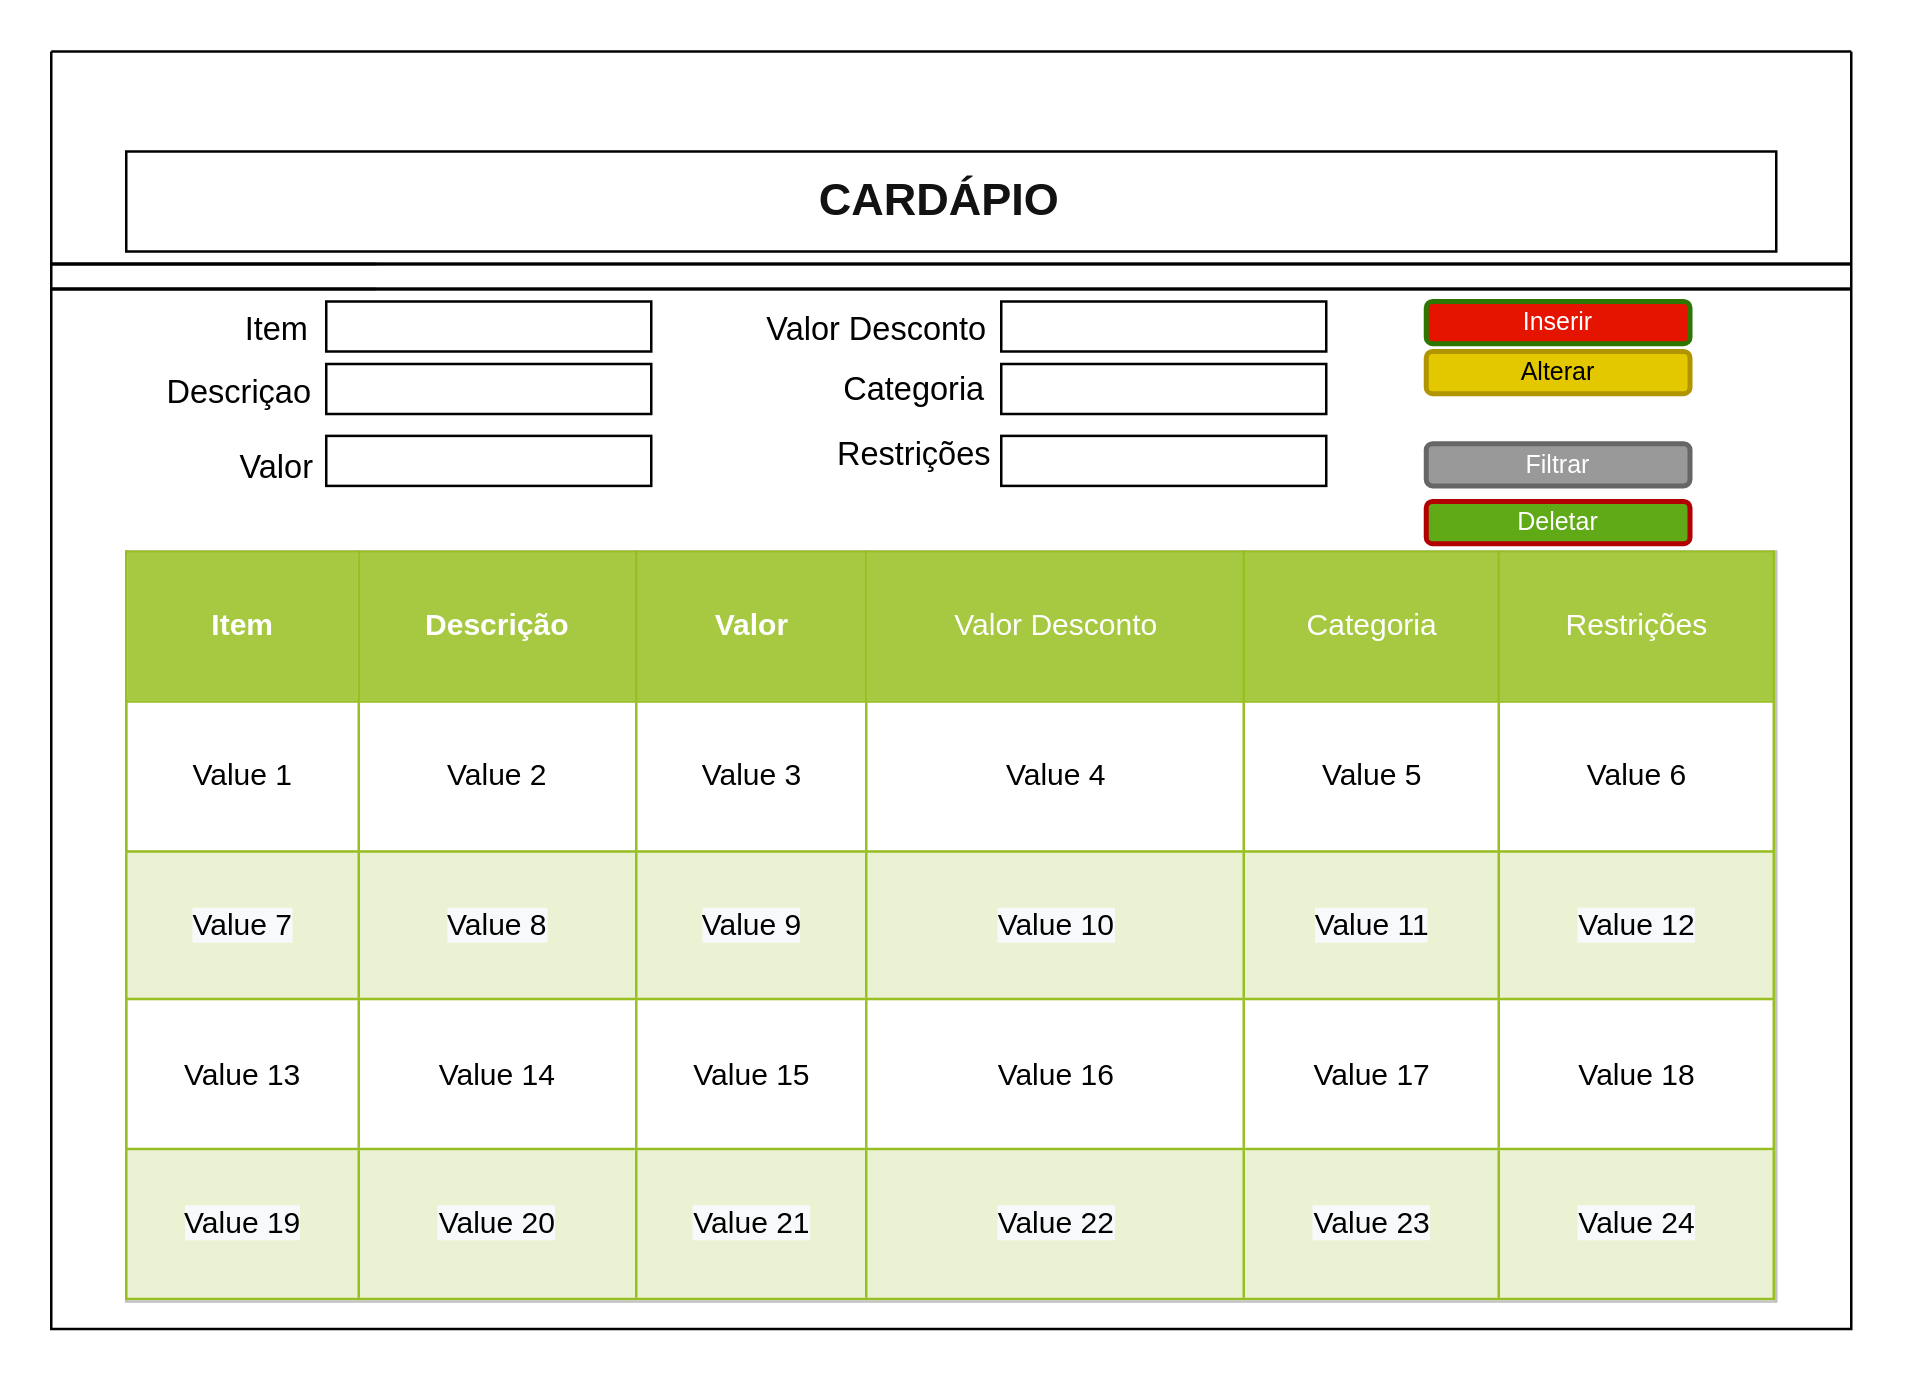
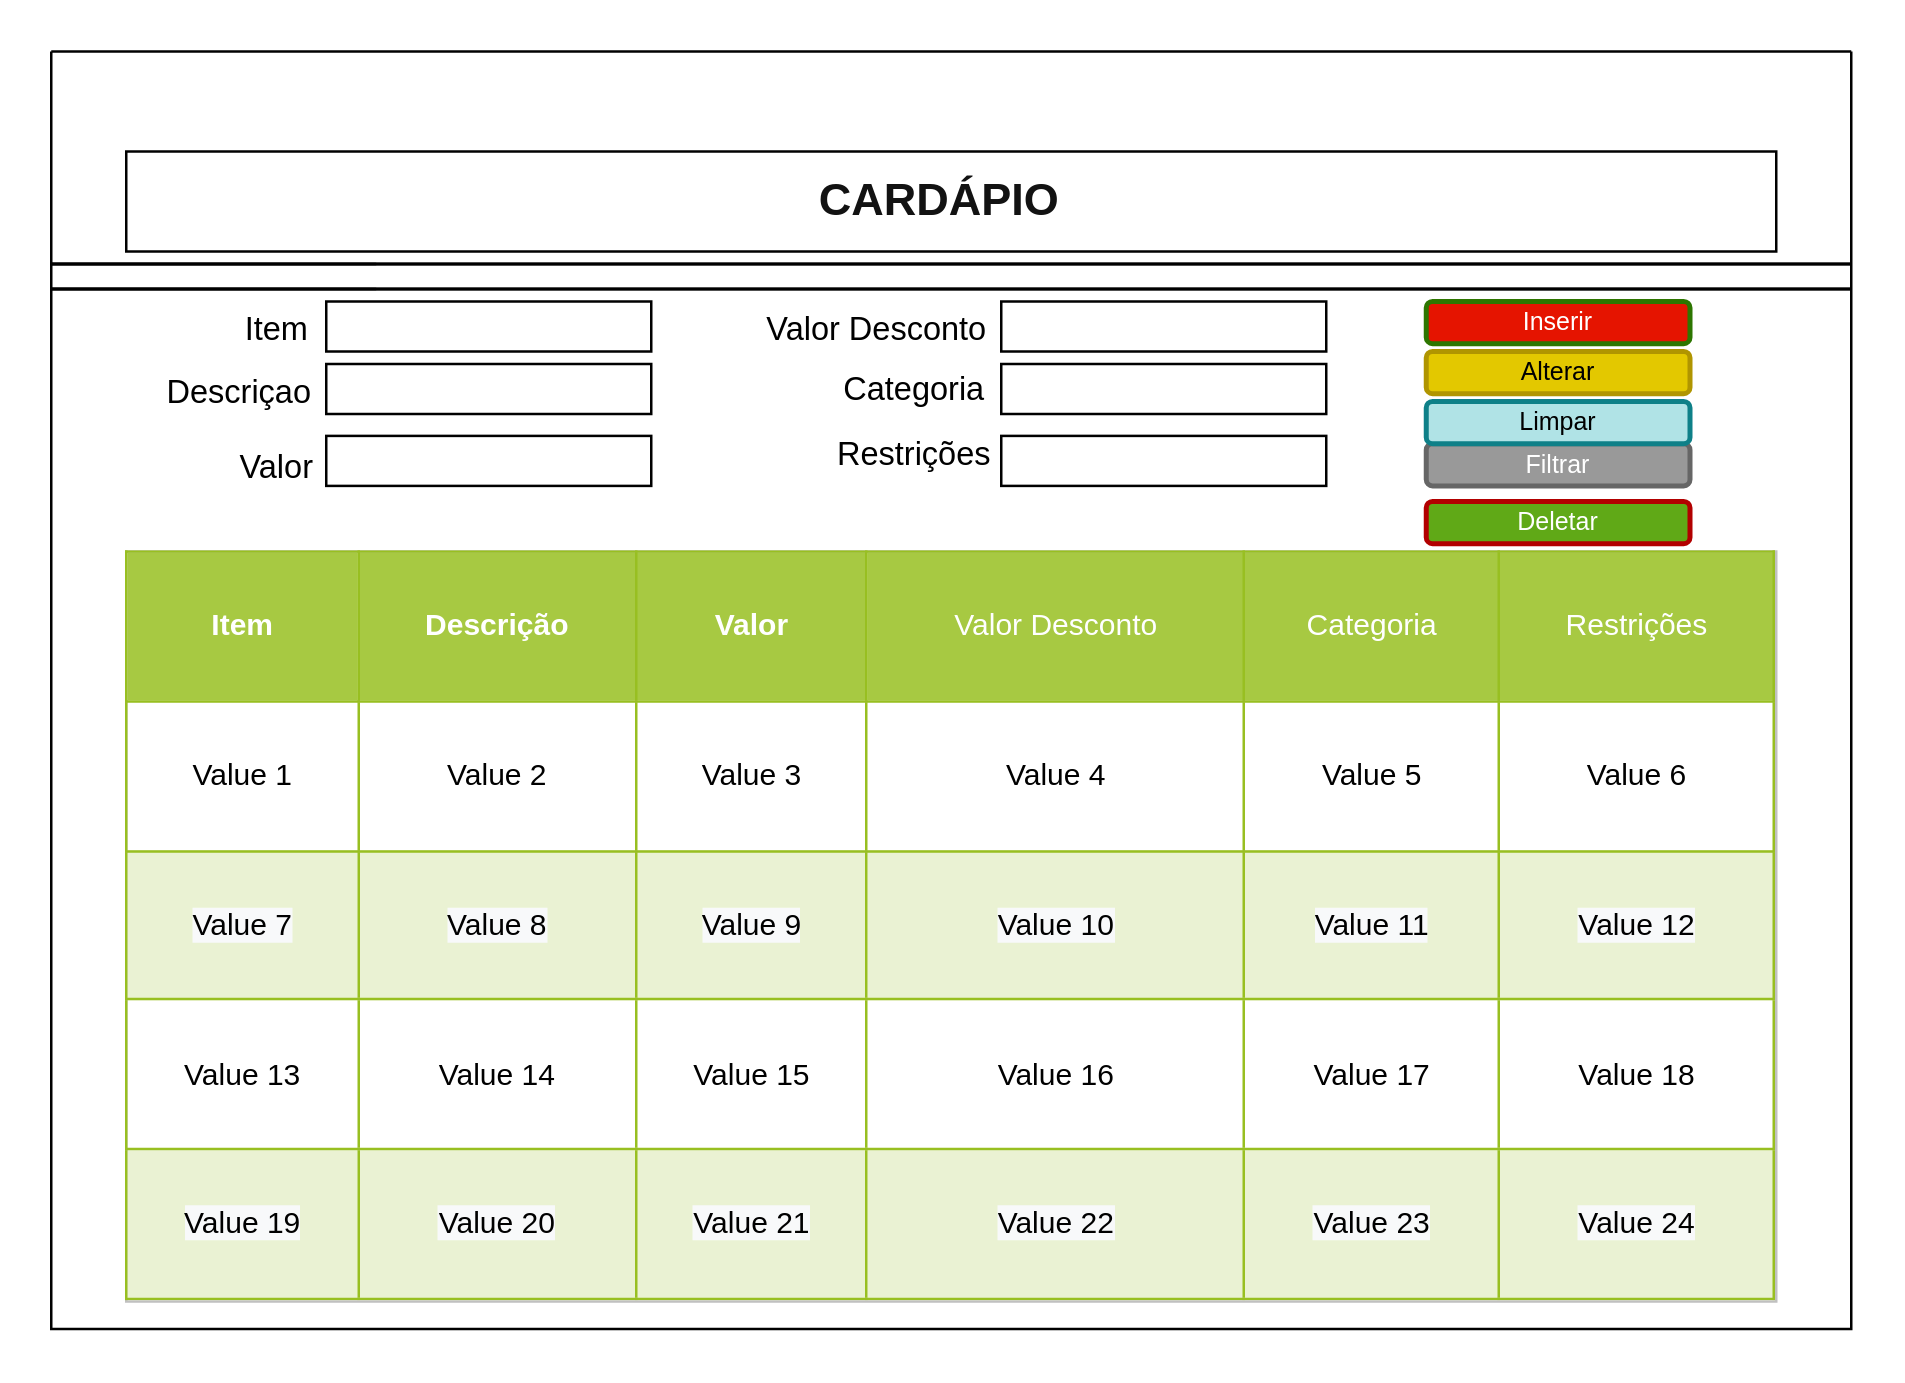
  <mxCell id="0" />
  <mxCell id="1" style="" parent="0" />
  <mxCell id="2" value="" style="swimlane;startSize=0;" parent="1" vertex="1"><mxGeometry x="20" y="20" width="720" height="511" as="geometry"><mxRectangle x="80" y="-540" width="50" height="40" as="alternateBounds" /></mxGeometry></mxCell>
  <mxCell id="3" value="" style="rounded=0;whiteSpace=wrap;html=1;" parent="2" vertex="1"><mxGeometry x="30" y="40" width="660" height="40" as="geometry" /></mxCell>
  <mxCell id="4" value="&lt;font style=&quot;font-size: 18px;&quot; color=&quot;#121212&quot;&gt;CARDÁPIO&lt;/font&gt;" style="text;strokeColor=none;fillColor=none;html=1;fontSize=18;fontStyle=1;verticalAlign=middle;align=center;" parent="2" vertex="1"><mxGeometry x="290" y="40" width="130" height="40" as="geometry" /></mxCell>
  <mxCell id="5" value="Filtrar" style="rounded=1;html=1;shadow=0;dashed=0;whiteSpace=wrap;fontSize=10;fillColor=#999999;align=center;strokeColor=#666666;fontColor=#ffffff;strokeWidth=2;" vertex="1" parent="2"><mxGeometry x="550" y="156.88" width="105.5" height="16.88" as="geometry" /></mxCell>
  <mxCell id="6" value="Deletar" style="rounded=1;html=1;shadow=0;dashed=0;whiteSpace=wrap;fontSize=10;fillColor=#60a917;align=center;strokeColor=#B20000;strokeWidth=2;fontColor=#ffffff;" vertex="1" parent="2"><mxGeometry x="550" y="180" width="105.5" height="16.88" as="geometry" /></mxCell>
  <mxCell id="7" value="Alterar" style="rounded=1;html=1;shadow=0;dashed=0;whiteSpace=wrap;fontSize=10;fillColor=#e3c800;align=center;strokeColor=#B09500;fontColor=#000000;strokeWidth=2;" vertex="1" parent="2"><mxGeometry x="550" y="120" width="105.5" height="16.88" as="geometry" /></mxCell>
  <mxCell id="8" value="Inserir" style="rounded=1;html=1;shadow=0;dashed=0;whiteSpace=wrap;fontSize=10;fillColor=#e51400;align=center;strokeColor=#2D7600;strokeWidth=2;fontColor=#ffffff;" vertex="1" parent="2"><mxGeometry x="550" y="100" width="105.5" height="16.88" as="geometry" /></mxCell>
  <mxCell id="9" value="&lt;table border=&quot;1&quot; width=&quot;100%&quot; cellpadding=&quot;4&quot; style=&quot;width: 100% ; height: 100% ; border-collapse: collapse&quot;&gt;&lt;tbody&gt;&lt;tr style=&quot;background-color: #a7c942 ; color: #ffffff ; border: 1px solid #98bf21&quot;&gt;&lt;th&gt;Item&lt;/th&gt;&lt;th&gt;Descrição&lt;/th&gt;&lt;th&gt;Valor&lt;/th&gt;&lt;td&gt;Valor Desconto&lt;/td&gt;&lt;td&gt;Categoria&lt;/td&gt;&lt;td&gt;Restrições&lt;/td&gt;&lt;/tr&gt;&lt;tr style=&quot;border: 1px solid #98bf21&quot;&gt;&lt;td&gt;Value 1&lt;/td&gt;&lt;td&gt;Value 2&lt;br&gt;&lt;/td&gt;&lt;td&gt;Value 3&lt;br&gt;&lt;/td&gt;&lt;td&gt;Value 4&lt;br&gt;&lt;/td&gt;&lt;td&gt;Value 5&lt;br&gt;&lt;/td&gt;&lt;td&gt;Value 6&lt;br&gt;&lt;/td&gt;&lt;/tr&gt;&lt;tr style=&quot;background-color: #eaf2d3 ; border: 1px solid #98bf21&quot;&gt;&lt;td&gt;&lt;span style=&quot;background-color: rgb(248 , 249 , 250)&quot;&gt;Value 7&lt;/span&gt;&lt;br&gt;&lt;/td&gt;&lt;td&gt;&lt;span style=&quot;background-color: rgb(248 , 249 , 250)&quot;&gt;Value 8&lt;/span&gt;&lt;br&gt;&lt;/td&gt;&lt;td&gt;&lt;span style=&quot;background-color: rgb(248 , 249 , 250)&quot;&gt;Value 9&lt;/span&gt;&lt;br&gt;&lt;/td&gt;&lt;td&gt;&lt;span style=&quot;background-color: rgb(248 , 249 , 250)&quot;&gt;Value 10&lt;/span&gt;&lt;br&gt;&lt;/td&gt;&lt;td&gt;&lt;span style=&quot;background-color: rgb(248 , 249 , 250)&quot;&gt;Value 11&lt;/span&gt;&lt;br&gt;&lt;/td&gt;&lt;td&gt;&lt;span style=&quot;background-color: rgb(248 , 249 , 250)&quot;&gt;Value 12&lt;/span&gt;&lt;br&gt;&lt;/td&gt;&lt;/tr&gt;&lt;tr style=&quot;border: 1px solid #98bf21&quot;&gt;&lt;td&gt;Value 13&lt;br&gt;&lt;/td&gt;&lt;td&gt;Value 14&lt;br&gt;&lt;/td&gt;&lt;td&gt;Value 15&lt;br&gt;&lt;/td&gt;&lt;td&gt;Value 16&lt;br&gt;&lt;/td&gt;&lt;td&gt;Value 17&lt;br&gt;&lt;/td&gt;&lt;td&gt;Value 18&lt;br&gt;&lt;/td&gt;&lt;/tr&gt;&lt;tr style=&quot;background-color: #eaf2d3 ; border: 1px solid #98bf21&quot;&gt;&lt;td&gt;&lt;span style=&quot;background-color: rgb(248 , 249 , 250)&quot;&gt;Value 19&lt;/span&gt;&lt;br&gt;&lt;/td&gt;&lt;td&gt;&lt;span style=&quot;background-color: rgb(248 , 249 , 250)&quot;&gt;Value 20&lt;/span&gt;&lt;br&gt;&lt;/td&gt;&lt;td&gt;&lt;span style=&quot;background-color: rgb(248 , 249 , 250)&quot;&gt;Value 21&lt;/span&gt;&lt;br&gt;&lt;/td&gt;&lt;td&gt;&lt;span style=&quot;background-color: rgb(248 , 249 , 250)&quot;&gt;Value 22&lt;/span&gt;&lt;br&gt;&lt;/td&gt;&lt;td&gt;&lt;span style=&quot;background-color: rgb(248 , 249 , 250)&quot;&gt;Value 23&lt;/span&gt;&lt;br&gt;&lt;/td&gt;&lt;td&gt;&lt;span style=&quot;background-color: rgb(248 , 249 , 250)&quot;&gt;Value 24&lt;/span&gt;&lt;br&gt;&lt;/td&gt;&lt;/tr&gt;&lt;/tbody&gt;&lt;/table&gt;" style="text;html=1;strokeColor=#c0c0c0;fillColor=#ffffff;overflow=fill;rounded=0;align=center;" parent="2" vertex="1"><mxGeometry x="30" y="200" width="660" height="300" as="geometry" /></mxCell>
+ <mxCell id="10" value="Limpar" style="rounded=1;html=1;shadow=0;dashed=0;whiteSpace=wrap;fontSize=10;fillColor=#b0e3e6;align=center;strokeColor=#0e8088;strokeWidth=2;" vertex="1" parent="2"><mxGeometry x="550" y="140" width="105.5" height="16.88" as="geometry" /></mxCell>
  <mxCell id="11" value="&lt;font style=&quot;font-size: 13px&quot;&gt;Item&lt;/font&gt;" style="text;html=1;align=center;verticalAlign=middle;resizable=0;points=[];autosize=1;strokeColor=none;fontSize=18;" vertex="1" parent="2"><mxGeometry x="70" y="95" width="40" height="30" as="geometry" /></mxCell>
  <mxCell id="12" value="" style="rounded=0;whiteSpace=wrap;html=1;fontSize=18;" vertex="1" parent="2"><mxGeometry x="110" y="100" width="130" height="20" as="geometry" /></mxCell>
  <mxCell id="13" value="" style="rounded=0;whiteSpace=wrap;html=1;fontSize=18;" vertex="1" parent="2"><mxGeometry x="110" y="125" width="130" height="20" as="geometry" /></mxCell>
  <mxCell id="14" value="" style="rounded=0;whiteSpace=wrap;html=1;fontSize=18;" vertex="1" parent="2"><mxGeometry x="110" y="153.76" width="130" height="20" as="geometry" /></mxCell>
  <mxCell id="15" value="&lt;font style=&quot;font-size: 13px&quot;&gt;Descriçao&lt;/font&gt;" style="text;html=1;align=center;verticalAlign=middle;resizable=0;points=[];autosize=1;strokeColor=none;fontSize=18;" vertex="1" parent="2"><mxGeometry x="40" y="120" width="70" height="30" as="geometry" /></mxCell>
  <mxCell id="16" value="&lt;font style=&quot;font-size: 13px&quot;&gt;Valor&lt;/font&gt;" style="text;html=1;align=center;verticalAlign=middle;resizable=0;points=[];autosize=1;strokeColor=none;fontSize=18;" vertex="1" parent="2"><mxGeometry x="70" y="150.32" width="40" height="30" as="geometry" /></mxCell>
  <mxCell id="17" value="" style="rounded=0;whiteSpace=wrap;html=1;fontSize=18;" vertex="1" parent="2"><mxGeometry x="380" y="100" width="130" height="20" as="geometry" /></mxCell>
  <mxCell id="18" value="" style="rounded=0;whiteSpace=wrap;html=1;fontSize=18;" vertex="1" parent="2"><mxGeometry x="380" y="125" width="130" height="20" as="geometry" /></mxCell>
  <mxCell id="19" value="" style="rounded=0;whiteSpace=wrap;html=1;fontSize=18;" vertex="1" parent="2"><mxGeometry x="380" y="153.76" width="130" height="20" as="geometry" /></mxCell>
  <mxCell id="20" value="&lt;font style=&quot;font-size: 13px&quot;&gt;Valor Desconto&lt;/font&gt;" style="text;html=1;align=center;verticalAlign=middle;resizable=0;points=[];autosize=1;strokeColor=none;fontSize=18;" vertex="1" parent="2"><mxGeometry x="280" y="95" width="100" height="30" as="geometry" /></mxCell>
  <mxCell id="21" value="&lt;font style=&quot;font-size: 13px&quot;&gt;Categoria&lt;/font&gt;" style="text;html=1;align=center;verticalAlign=middle;resizable=0;points=[];autosize=1;strokeColor=none;fontSize=18;" vertex="1" parent="2"><mxGeometry x="310" y="118.76" width="70" height="30" as="geometry" /></mxCell>
  <mxCell id="22" value="&lt;span style=&quot;font-size: 13px&quot;&gt;Restrições&lt;/span&gt;" style="text;html=1;align=center;verticalAlign=middle;resizable=0;points=[];autosize=1;strokeColor=none;fontSize=18;" vertex="1" parent="2"><mxGeometry x="305" y="145" width="80" height="30" as="geometry" /></mxCell>
  <mxCell id="23" value="" style="shape=link;html=1;width=10;" parent="1" edge="1"><mxGeometry width="100" relative="1" as="geometry"><mxPoint x="20" y="110" as="sourcePoint" /><mxPoint x="150" y="110" as="targetPoint" /><Array as="points" /></mxGeometry></mxCell>
  <mxCell id="24" value="" style="shape=link;html=1;width=10;" parent="1" target="2" edge="1"><mxGeometry width="100" relative="1" as="geometry"><mxPoint x="20" y="110" as="sourcePoint" /><mxPoint x="150" y="110" as="targetPoint" /><Array as="points"><mxPoint x="400" y="110" /><mxPoint x="740" y="110" /></Array></mxGeometry></mxCell>
  <mxCell id="25" value="" style="shape=link;html=1;width=10;" edge="1" parent="1" target="2"><mxGeometry width="100" relative="1" as="geometry"><mxPoint x="20" y="110" as="sourcePoint" /><mxPoint x="740" y="110" as="targetPoint" /><Array as="points"><mxPoint x="70" y="110" /><mxPoint x="400" y="110" /><mxPoint x="740" y="110" /></Array></mxGeometry></mxCell>
  <mxCell id="26" value="" style="shape=link;html=1;width=10;" edge="1" parent="1" target="2"><mxGeometry width="100" relative="1" as="geometry"><mxPoint x="20" y="110" as="sourcePoint" /><mxPoint x="740" y="110" as="targetPoint" /><Array as="points"><mxPoint x="70" y="110" /><mxPoint x="400" y="110" /><mxPoint x="740" y="110" /></Array></mxGeometry></mxCell>
  <mxCell id="27" value="" style="shape=link;html=1;width=10;" edge="1" parent="1" target="2"><mxGeometry width="100" relative="1" as="geometry"><mxPoint x="20" y="110" as="sourcePoint" /><mxPoint x="740" y="110" as="targetPoint" /><Array as="points"><mxPoint x="50" y="110" /><mxPoint x="70" y="110" /><mxPoint x="400" y="110" /><mxPoint x="740" y="110" /></Array></mxGeometry></mxCell>
